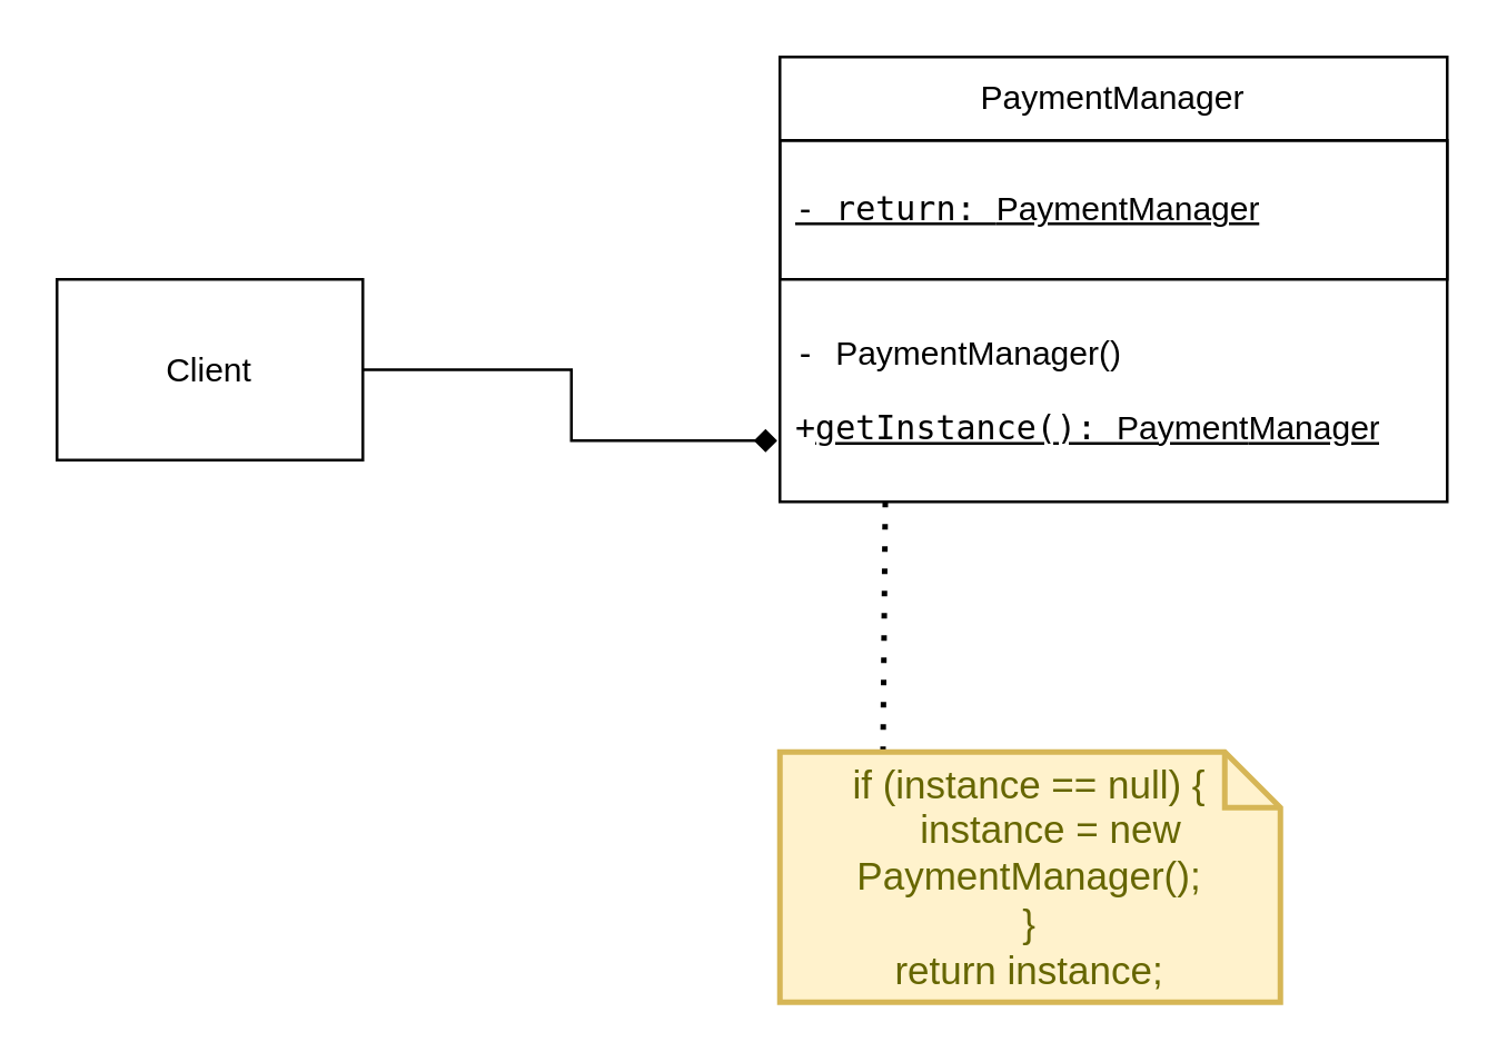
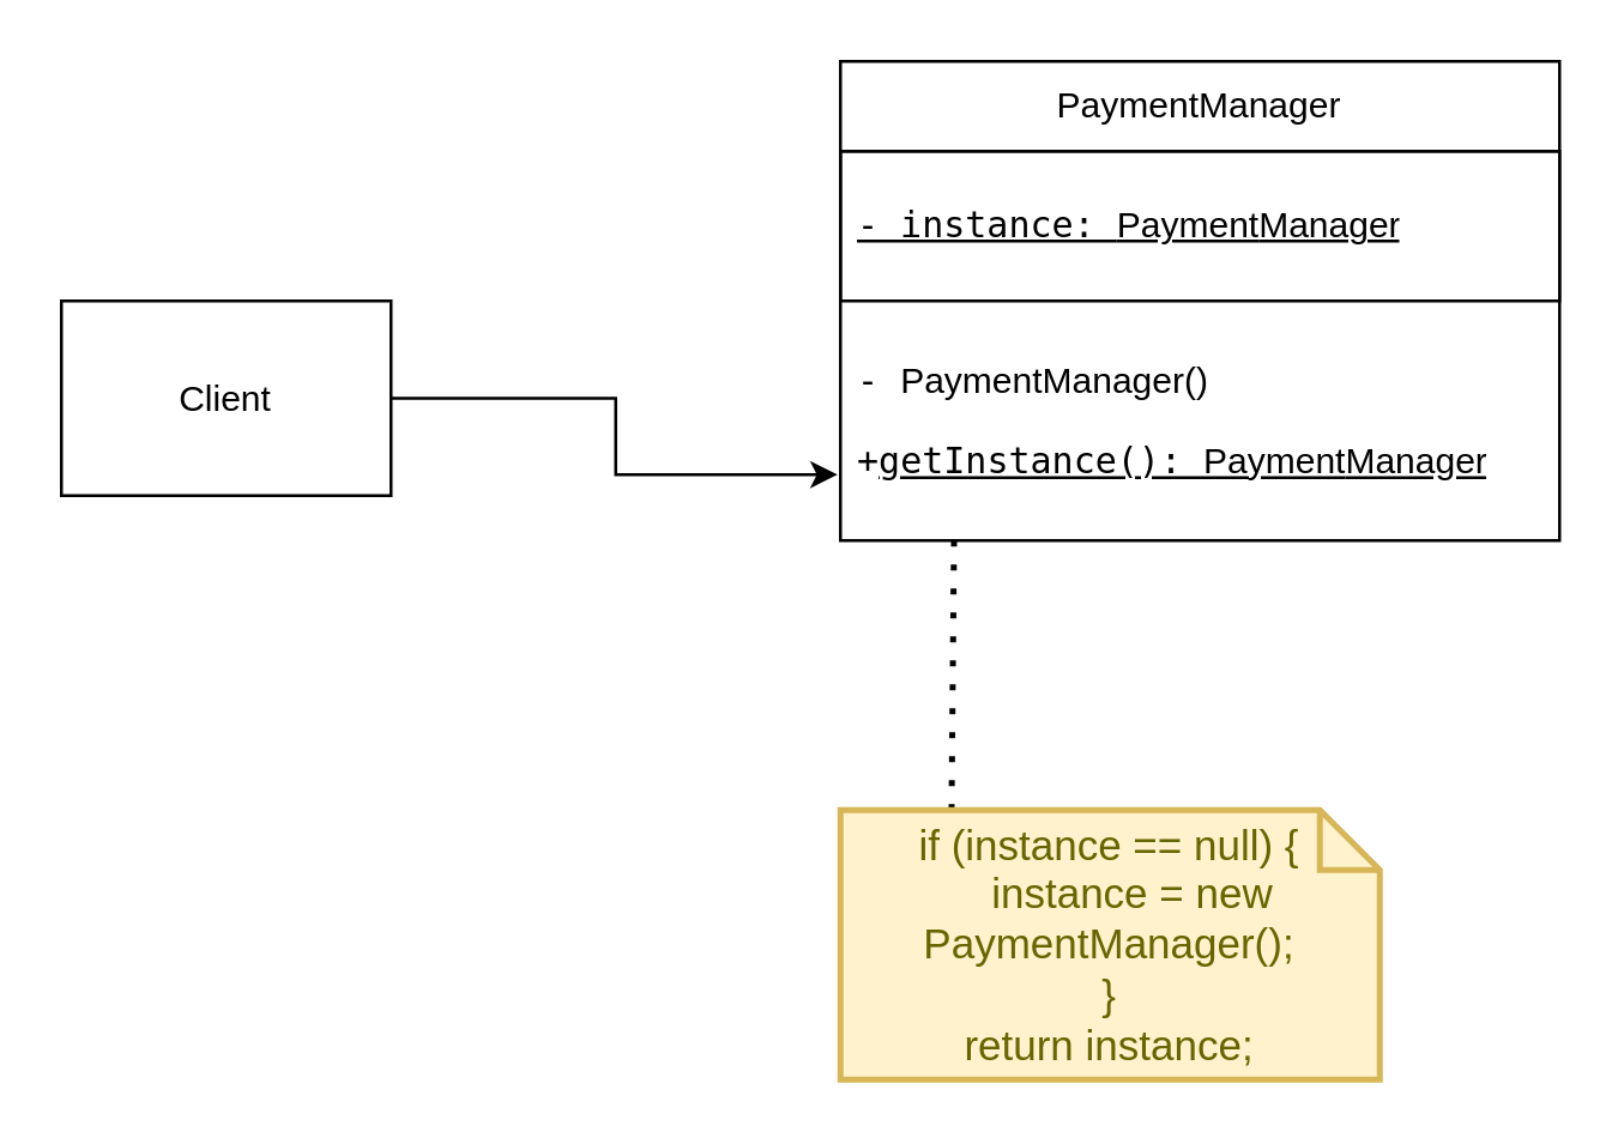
  <mxCell id="0" />
  <mxCell id="1" parent="0" />
  <mxCell id="2" value="&lt;p data-pm-slice=&quot;1 1 [&amp;quot;list&amp;quot;,{&amp;quot;spread&amp;quot;:false,&amp;quot;start&amp;quot;:1541,&amp;quot;end&amp;quot;:1869},&amp;quot;regular_list_item&amp;quot;,{&amp;quot;start&amp;quot;:1541,&amp;quot;end&amp;quot;:1573}]&quot;&gt;PaymentManager&lt;/p&gt;" style="swimlane;fontStyle=0;childLayout=stackLayout;horizontal=1;startSize=30;horizontalStack=0;resizeParent=1;resizeParentMax=0;resizeLast=0;collapsible=1;marginBottom=0;whiteSpace=wrap;html=1;strokeColor=default;" vertex="1" parent="1"><mxGeometry x="280" y="20" width="240" height="160" as="geometry"><mxRectangle x="380" y="170" width="60" height="30" as="alternateBounds" /></mxGeometry></mxCell>
- <mxCell id="3" value="&lt;p data-pm-slice=&quot;1 1 [&amp;quot;list&amp;quot;,{&amp;quot;spread&amp;quot;:false,&amp;quot;start&amp;quot;:1055,&amp;quot;end&amp;quot;:1403},&amp;quot;regular_list_item&amp;quot;,{&amp;quot;start&amp;quot;:1093,&amp;quot;end&amp;quot;:1177},&amp;quot;list&amp;quot;,{&amp;quot;spread&amp;quot;:false,&amp;quot;start&amp;quot;:1113,&amp;quot;end&amp;quot;:1177},&amp;quot;regular_list_item&amp;quot;,{&amp;quot;start&amp;quot;:1113,&amp;quot;end&amp;quot;:1177}]&quot;&gt;&lt;code&gt;- return:&amp;nbsp;&lt;/code&gt;&lt;span style=&quot;background-color: transparent; color: light-dark(rgb(0, 0, 0), rgb(255, 255, 255));&quot;&gt;Payment&lt;/span&gt;&lt;span style=&quot;background-color: transparent; color: light-dark(rgb(0, 0, 0), rgb(255, 255, 255));&quot;&gt;Manager&lt;/span&gt;&lt;/p&gt;" style="text;strokeColor=default;fillColor=none;align=left;verticalAlign=middle;spacingLeft=4;spacingRight=4;overflow=hidden;points=[[0,0.5],[1,0.5]];portConstraint=eastwest;rotatable=0;whiteSpace=wrap;html=1;fontStyle=4" vertex="1" parent="2"><mxGeometry y="30" width="240" height="50" as="geometry" /></mxCell>
+ <mxCell id="3" value="&lt;p data-pm-slice=&quot;1 1 [&amp;quot;list&amp;quot;,{&amp;quot;spread&amp;quot;:false,&amp;quot;start&amp;quot;:1055,&amp;quot;end&amp;quot;:1403},&amp;quot;regular_list_item&amp;quot;,{&amp;quot;start&amp;quot;:1093,&amp;quot;end&amp;quot;:1177},&amp;quot;list&amp;quot;,{&amp;quot;spread&amp;quot;:false,&amp;quot;start&amp;quot;:1113,&amp;quot;end&amp;quot;:1177},&amp;quot;regular_list_item&amp;quot;,{&amp;quot;start&amp;quot;:1113,&amp;quot;end&amp;quot;:1177}]&quot;&gt;&lt;code&gt;- instance:&amp;nbsp;&lt;/code&gt;&lt;span style=&quot;background-color: transparent; color: light-dark(rgb(0, 0, 0), rgb(255, 255, 255));&quot;&gt;Payment&lt;/span&gt;&lt;span style=&quot;background-color: transparent; color: light-dark(rgb(0, 0, 0), rgb(255, 255, 255));&quot;&gt;Manager&lt;/span&gt;&lt;/p&gt;" style="text;strokeColor=default;fillColor=none;align=left;verticalAlign=middle;spacingLeft=4;spacingRight=4;overflow=hidden;points=[[0,0.5],[1,0.5]];portConstraint=eastwest;rotatable=0;whiteSpace=wrap;html=1;fontStyle=4" vertex="1" parent="2"><mxGeometry y="30" width="240" height="50" as="geometry" /></mxCell>
  <mxCell id="4" value="&lt;p data-pm-slice=&quot;1 1 [&amp;quot;list&amp;quot;,{&amp;quot;spread&amp;quot;:false,&amp;quot;start&amp;quot;:562,&amp;quot;end&amp;quot;:914},&amp;quot;regular_list_item&amp;quot;,{&amp;quot;start&amp;quot;:687,&amp;quot;end&amp;quot;:849},&amp;quot;list&amp;quot;,{&amp;quot;spread&amp;quot;:false,&amp;quot;start&amp;quot;:704,&amp;quot;end&amp;quot;:849},&amp;quot;regular_list_item&amp;quot;,{&amp;quot;start&amp;quot;:704,&amp;quot;end&amp;quot;:770}]&quot;&gt;&lt;code&gt;-&amp;nbsp;&lt;/code&gt;&lt;span style=&quot;background-color: transparent; color: light-dark(rgb(0, 0, 0), rgb(255, 255, 255));&quot;&gt;Payment&lt;/span&gt;&lt;span style=&quot;background-color: transparent; color: light-dark(rgb(0, 0, 0), rgb(255, 255, 255));&quot;&gt;Manager()&lt;/span&gt;&lt;/p&gt;&lt;p data-pm-slice=&quot;1 1 [&amp;quot;list&amp;quot;,{&amp;quot;spread&amp;quot;:false,&amp;quot;start&amp;quot;:562,&amp;quot;end&amp;quot;:914},&amp;quot;regular_list_item&amp;quot;,{&amp;quot;start&amp;quot;:687,&amp;quot;end&amp;quot;:849},&amp;quot;list&amp;quot;,{&amp;quot;spread&amp;quot;:false,&amp;quot;start&amp;quot;:704,&amp;quot;end&amp;quot;:849},&amp;quot;regular_list_item&amp;quot;,{&amp;quot;start&amp;quot;:704,&amp;quot;end&amp;quot;:770}]&quot;&gt;&lt;code&gt;&lt;/code&gt;&lt;/p&gt;&lt;p data-pm-slice=&quot;1 1 [&amp;quot;list&amp;quot;,{&amp;quot;spread&amp;quot;:false,&amp;quot;start&amp;quot;:562,&amp;quot;end&amp;quot;:914},&amp;quot;regular_list_item&amp;quot;,{&amp;quot;start&amp;quot;:687,&amp;quot;end&amp;quot;:849},&amp;quot;list&amp;quot;,{&amp;quot;spread&amp;quot;:false,&amp;quot;start&amp;quot;:704,&amp;quot;end&amp;quot;:849},&amp;quot;regular_list_item&amp;quot;,{&amp;quot;start&amp;quot;:773,&amp;quot;end&amp;quot;:849}]&quot;&gt;&lt;code style=&quot;&quot;&gt;+&lt;u&gt;getInstance():&amp;nbsp;&lt;/u&gt;&lt;/code&gt;&lt;u&gt;&lt;span style=&quot;background-color: transparent; color: light-dark(rgb(0, 0, 0), rgb(255, 255, 255));&quot;&gt;Payment&lt;/span&gt;&lt;span style=&quot;background-color: transparent; color: light-dark(rgb(0, 0, 0), rgb(255, 255, 255));&quot;&gt;Manager&lt;/span&gt;&lt;/u&gt;&lt;/p&gt;" style="text;strokeColor=none;fillColor=none;align=left;verticalAlign=middle;spacingLeft=4;spacingRight=4;overflow=hidden;points=[[0,0.5],[1,0.5]];portConstraint=eastwest;rotatable=0;whiteSpace=wrap;html=1;strokeWidth=14;fontStyle=0" vertex="1" parent="2"><mxGeometry y="80" width="240" height="80" as="geometry" /></mxCell>
  <mxCell id="5" value="Client" style="rounded=0;whiteSpace=wrap;html=1;strokeColor=default;align=center;verticalAlign=middle;fontFamily=Helvetica;fontSize=12;fontColor=default;fontStyle=0;horizontal=1;fillColor=default;" vertex="1" parent="1"><mxGeometry x="20" y="100" width="110" height="65" as="geometry" /></mxCell>
- <mxCell id="6" style="edgeStyle=orthogonalEdgeStyle;rounded=0;orthogonalLoop=1;jettySize=auto;html=1;entryX=-0.004;entryY=0.725;entryDx=0;entryDy=0;entryPerimeter=0;fontFamily=Helvetica;fontSize=12;fontColor=default;fontStyle=0;horizontal=1;endArrow=diamond;" edge="1" parent="1" source="5" target="4"><mxGeometry relative="1" as="geometry" /></mxCell>
+ <mxCell id="6" style="edgeStyle=orthogonalEdgeStyle;rounded=0;orthogonalLoop=1;jettySize=auto;html=1;entryX=-0.004;entryY=0.725;entryDx=0;entryDy=0;entryPerimeter=0;fontFamily=Helvetica;fontSize=12;fontColor=default;fontStyle=0;horizontal=1;" edge="1" parent="1" source="5" target="4"><mxGeometry relative="1" as="geometry" /></mxCell>
  <mxCell id="7" value="" style="endArrow=none;dashed=1;html=1;dashPattern=1 3;strokeWidth=2;rounded=0;fontFamily=Helvetica;fontSize=12;fontColor=default;fontStyle=0;horizontal=1;exitX=0.206;exitY=0;exitDx=0;exitDy=0;exitPerimeter=0;entryX=0.158;entryY=0.975;entryDx=0;entryDy=0;entryPerimeter=0;" edge="1" parent="1" source="8" target="4"><mxGeometry width="50" height="50" relative="1" as="geometry"><mxPoint x="296.41" y="250" as="sourcePoint" /><mxPoint x="311" y="200" as="targetPoint" /></mxGeometry></mxCell>
  <mxCell id="8" value="&lt;div&gt;if (instance == null) {&lt;/div&gt;&lt;div&gt;&amp;nbsp; &amp;nbsp; instance = new PaymentManager();&lt;/div&gt;&lt;div&gt;}&lt;/div&gt;&lt;div&gt;return instance;&lt;/div&gt;" style="shape=note;strokeWidth=2;fontSize=14;size=20;whiteSpace=wrap;html=1;fillColor=#fff2cc;strokeColor=#d6b656;fontColor=#666600;align=center;verticalAlign=middle;fontFamily=Helvetica;fontStyle=0;horizontal=1;" vertex="1" parent="1"><mxGeometry x="280" y="270" width="180" height="90" as="geometry" /></mxCell>
